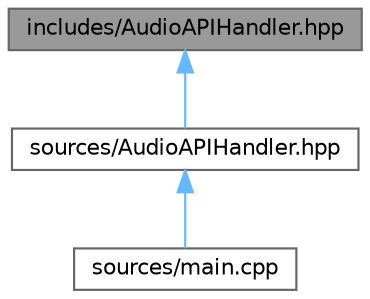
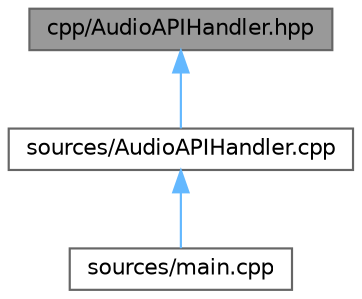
  digraph {
    node [color=grey40 fillcolor=white fontname=Helvetica fontsize=10 shape=box style=filled]
    edge [color=steelblue1 dir=back fontname=Helvetica fontsize=10 labelfontname=Helvetica labelfontsize=10 style=solid]
-   n1 [color=gray40 fillcolor=grey60 fontcolor=black height=0.2 label="includes/AudioAPIHandler.hpp" width=0.4]
-   n2 [height=0.2 label="sources/AudioAPIHandler.hpp" width=0.4]
+   n1 [color=gray40 fillcolor=grey60 fontcolor=black height=0.2 label="cpp/AudioAPIHandler.hpp" width=0.4]
+   n2 [height=0.2 label="sources/AudioAPIHandler.cpp" width=0.4]
    n3 [height=0.2 label="sources/main.cpp" width=0.4]
    n1 -> n2
    n2 -> n3
  }
